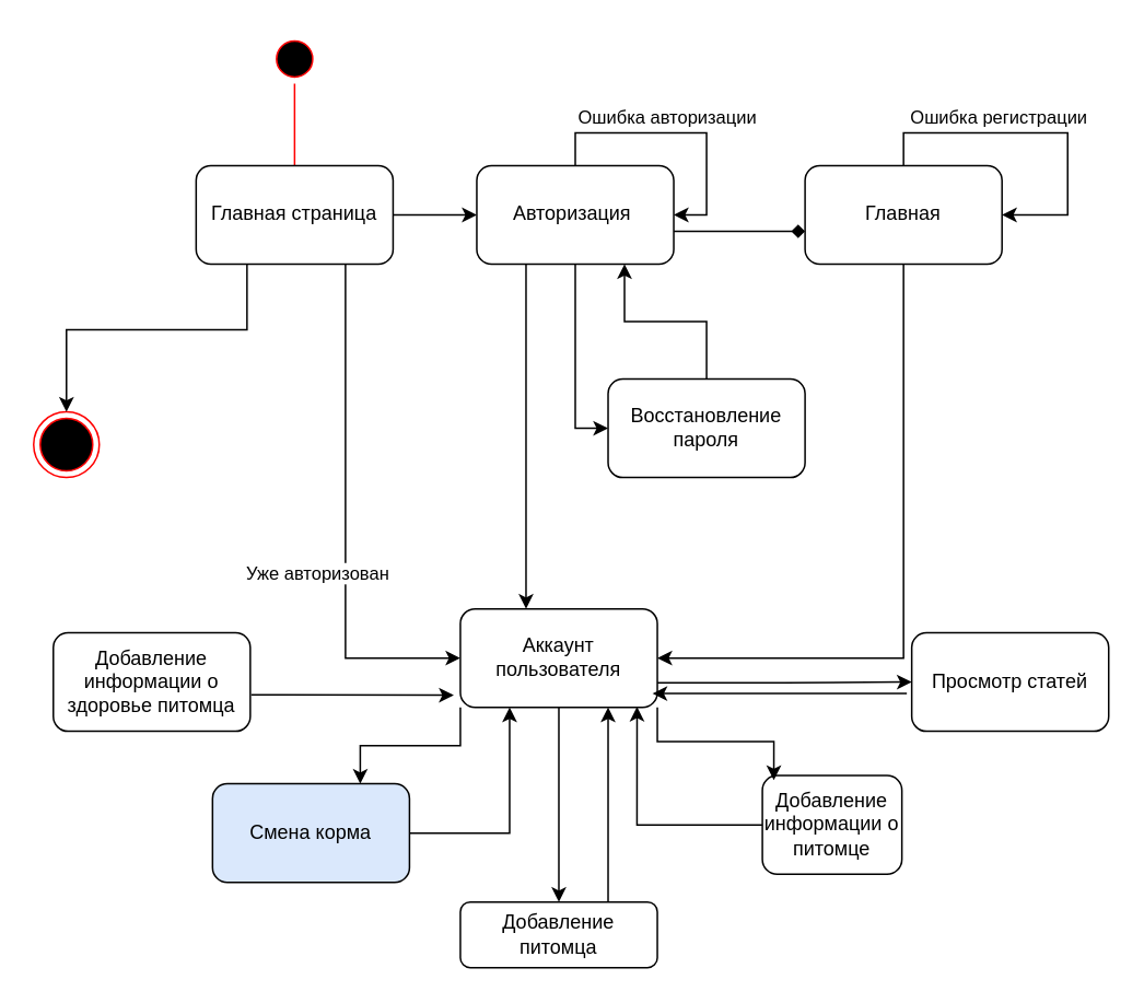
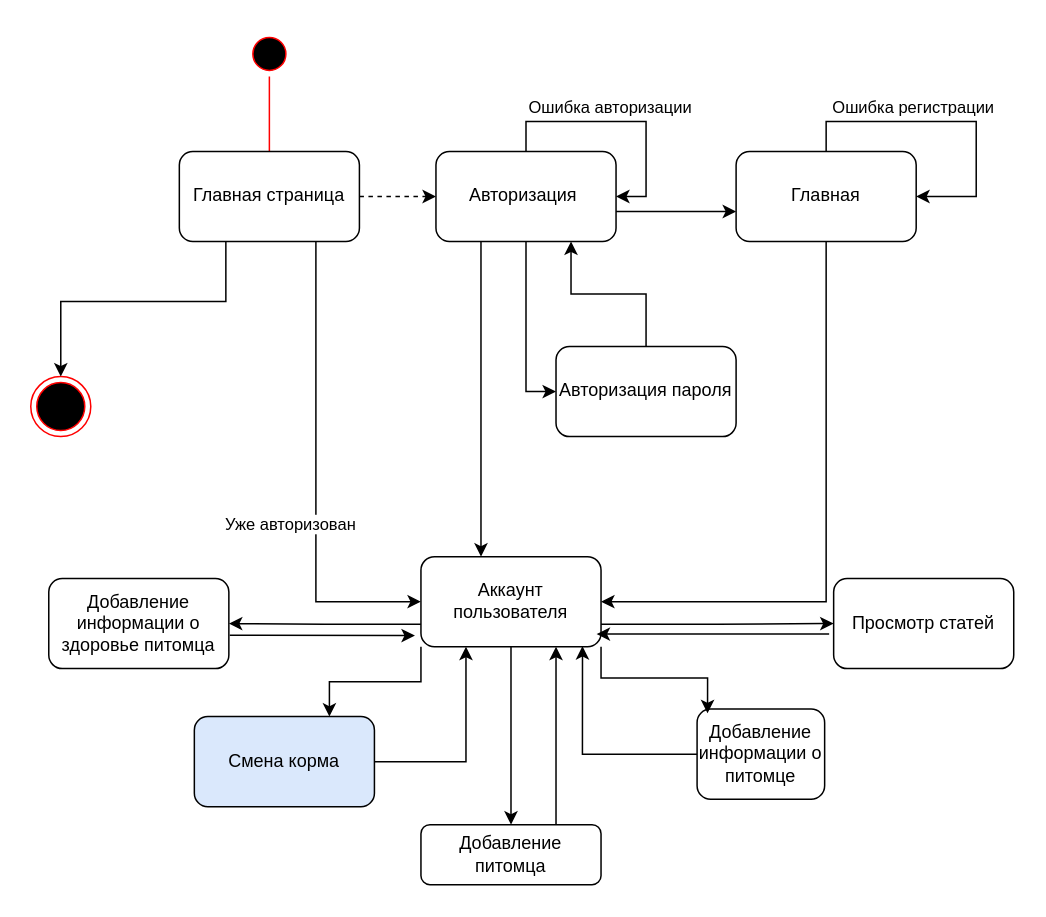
  <mxCell id="0" />
  <mxCell id="1" parent="0" />
  <mxCell id="2" value="" style="ellipse;html=1;shape=startState;fillColor=#000000;strokeColor=#ff0000;" vertex="1" parent="1"><mxGeometry x="164" y="20.4" width="30" height="30" as="geometry" /></mxCell>
  <mxCell id="3" value="" style="edgeStyle=orthogonalEdgeStyle;html=1;verticalAlign=bottom;endArrow=open;endSize=8;strokeColor=#ff0000;rounded=0;entryX=0.5;entryY=0;entryDx=0;entryDy=0;" edge="1" parent="1" source="2" target="9"><mxGeometry relative="1" as="geometry"><mxPoint x="179" y="110.4" as="targetPoint" /><Array as="points"><mxPoint x="179" y="140.4" /></Array></mxGeometry></mxCell>
  <mxCell id="4" value="" style="ellipse;html=1;shape=endState;fillColor=#000000;strokeColor=#ff0000;" vertex="1" parent="1"><mxGeometry x="20" y="250.4" width="40" height="40" as="geometry" /></mxCell>
- <mxCell id="5" style="edgeStyle=orthogonalEdgeStyle;rounded=0;orthogonalLoop=1;jettySize=auto;html=1;" edge="1" parent="1" source="9" target="18"><mxGeometry relative="1" as="geometry" /></mxCell>
+ <mxCell id="5" style="edgeStyle=orthogonalEdgeStyle;rounded=0;orthogonalLoop=1;jettySize=auto;html=1;dashed=1;" edge="1" parent="1" source="9" target="18"><mxGeometry relative="1" as="geometry" /></mxCell>
  <mxCell id="6" style="edgeStyle=orthogonalEdgeStyle;rounded=0;orthogonalLoop=1;jettySize=auto;html=1;entryX=0;entryY=0.5;entryDx=0;entryDy=0;" edge="1" parent="1" source="9" target="14"><mxGeometry relative="1" as="geometry"><Array as="points"><mxPoint x="210" y="400.4" /></Array></mxGeometry></mxCell>
  <mxCell id="7" value="Уже авторизован" style="edgeLabel;html=1;align=center;verticalAlign=middle;resizable=0;points=[];" vertex="1" connectable="0" parent="6"><mxGeometry x="0.254" y="4" relative="1" as="geometry"><mxPoint x="-22" y="-6" as="offset" /></mxGeometry></mxCell>
  <mxCell id="8" style="edgeStyle=orthogonalEdgeStyle;rounded=0;orthogonalLoop=1;jettySize=auto;html=1;entryX=0.5;entryY=0;entryDx=0;entryDy=0;" edge="1" parent="1" source="9" target="4"><mxGeometry relative="1" as="geometry"><Array as="points"><mxPoint x="150" y="200.4" /><mxPoint x="40" y="200.4" /></Array></mxGeometry></mxCell>
  <mxCell id="9" value="Главная страница" style="rounded=1;whiteSpace=wrap;html=1;" vertex="1" parent="1"><mxGeometry x="119" y="100.4" width="120" height="60" as="geometry" /></mxCell>
  <mxCell id="10" style="edgeStyle=orthogonalEdgeStyle;rounded=0;orthogonalLoop=1;jettySize=auto;html=1;exitX=1;exitY=0.75;exitDx=0;exitDy=0;" edge="1" parent="1" source="14" target="33"><mxGeometry relative="1" as="geometry" /></mxCell>
  <mxCell id="11" style="edgeStyle=orthogonalEdgeStyle;rounded=0;orthogonalLoop=1;jettySize=auto;html=1;exitX=0.5;exitY=1;exitDx=0;exitDy=0;" edge="1" parent="1" source="14" target="29"><mxGeometry relative="1" as="geometry" /></mxCell>
  <mxCell id="12" style="edgeStyle=orthogonalEdgeStyle;rounded=0;orthogonalLoop=1;jettySize=auto;html=1;exitX=0;exitY=1;exitDx=0;exitDy=0;entryX=0.75;entryY=0;entryDx=0;entryDy=0;" edge="1" parent="1" source="14" target="31"><mxGeometry relative="1" as="geometry" /></mxCell>
+ <mxCell id="13" style="edgeStyle=orthogonalEdgeStyle;rounded=0;orthogonalLoop=1;jettySize=auto;html=1;exitX=0;exitY=0.75;exitDx=0;exitDy=0;entryX=1;entryY=0.5;entryDx=0;entryDy=0;" edge="1" parent="1" source="14" target="32"><mxGeometry relative="1" as="geometry" /></mxCell>
  <mxCell id="14" value="Аккаунт пользователя" style="rounded=1;whiteSpace=wrap;html=1;" vertex="1" parent="1"><mxGeometry x="280" y="370.4" width="120" height="60" as="geometry" /></mxCell>
  <mxCell id="15" style="edgeStyle=orthogonalEdgeStyle;rounded=0;orthogonalLoop=1;jettySize=auto;html=1;" edge="1" parent="1" source="18"><mxGeometry relative="1" as="geometry"><mxPoint x="320" y="370.4" as="targetPoint" /><Array as="points"><mxPoint x="320" y="370.4" /></Array></mxGeometry></mxCell>
- <mxCell id="16" value="" style="edgeStyle=orthogonalEdgeStyle;rounded=0;orthogonalLoop=1;jettySize=auto;html=1;endArrow=diamond;" edge="1" parent="1" source="18" target="23"><mxGeometry relative="1" as="geometry"><Array as="points"><mxPoint x="450" y="140.4" /><mxPoint x="450" y="140.4" /></Array></mxGeometry></mxCell>
+ <mxCell id="16" value="" style="edgeStyle=orthogonalEdgeStyle;rounded=0;orthogonalLoop=1;jettySize=auto;html=1;" edge="1" parent="1" source="18" target="23"><mxGeometry relative="1" as="geometry"><Array as="points"><mxPoint x="450" y="140.4" /><mxPoint x="450" y="140.4" /></Array></mxGeometry></mxCell>
  <mxCell id="17" value="" style="edgeStyle=orthogonalEdgeStyle;rounded=0;orthogonalLoop=1;jettySize=auto;html=1;entryX=0;entryY=0.5;entryDx=0;entryDy=0;" edge="1" parent="1" source="18" target="27"><mxGeometry relative="1" as="geometry" /></mxCell>
  <mxCell id="18" value="Авторизация&amp;nbsp;" style="rounded=1;whiteSpace=wrap;html=1;" vertex="1" parent="1"><mxGeometry x="290" y="100.4" width="120" height="60" as="geometry" /></mxCell>
  <mxCell id="19" style="edgeStyle=orthogonalEdgeStyle;rounded=0;orthogonalLoop=1;jettySize=auto;html=1;" edge="1" parent="1" source="18"><mxGeometry relative="1" as="geometry"><mxPoint x="410" y="130.4" as="targetPoint" /><Array as="points"><mxPoint x="350" y="80.4" /><mxPoint x="430" y="80.4" /><mxPoint x="430" y="130.4" /></Array></mxGeometry></mxCell>
  <mxCell id="20" value="Ошибка авторизации" style="edgeLabel;html=1;align=center;verticalAlign=middle;resizable=0;points=[];" vertex="1" connectable="0" parent="19"><mxGeometry x="-0.114" y="-3" relative="1" as="geometry"><mxPoint y="-13" as="offset" /></mxGeometry></mxCell>
  <mxCell id="21" value="Добавление информации о питомце" style="whiteSpace=wrap;html=1;rounded=1;" vertex="1" parent="1"><mxGeometry x="464" y="472" width="85" height="60" as="geometry" /></mxCell>
  <mxCell id="22" style="edgeStyle=orthogonalEdgeStyle;rounded=0;orthogonalLoop=1;jettySize=auto;html=1;entryX=1;entryY=0.5;entryDx=0;entryDy=0;" edge="1" parent="1" source="23" target="14"><mxGeometry relative="1" as="geometry"><Array as="points"><mxPoint x="550" y="400.4" /></Array></mxGeometry></mxCell>
  <mxCell id="23" value="Главная" style="whiteSpace=wrap;html=1;rounded=1;" vertex="1" parent="1"><mxGeometry x="490" y="100.4" width="120" height="60" as="geometry" /></mxCell>
  <mxCell id="24" style="edgeStyle=orthogonalEdgeStyle;rounded=0;orthogonalLoop=1;jettySize=auto;html=1;entryX=1;entryY=0.5;entryDx=0;entryDy=0;" edge="1" parent="1" source="23" target="23"><mxGeometry relative="1" as="geometry"><Array as="points"><mxPoint x="550" y="80.4" /><mxPoint x="650" y="80.4" /><mxPoint x="650" y="130.4" /></Array></mxGeometry></mxCell>
  <mxCell id="25" value="Ошибка регистрации" style="edgeLabel;html=1;align=center;verticalAlign=middle;resizable=0;points=[];" vertex="1" connectable="0" parent="24"><mxGeometry x="-0.191" y="-2" relative="1" as="geometry"><mxPoint x="-8" y="-12" as="offset" /></mxGeometry></mxCell>
  <mxCell id="26" style="edgeStyle=orthogonalEdgeStyle;rounded=0;orthogonalLoop=1;jettySize=auto;html=1;entryX=0.75;entryY=1;entryDx=0;entryDy=0;" edge="1" parent="1" source="27" target="18"><mxGeometry relative="1" as="geometry"><Array as="points"><mxPoint x="430" y="195.4" /><mxPoint x="380" y="195.4" /></Array></mxGeometry></mxCell>
- <mxCell id="27" value="Восстановление пароля" style="whiteSpace=wrap;html=1;rounded=1;" vertex="1" parent="1"><mxGeometry x="370" y="230.4" width="120" height="60" as="geometry" /></mxCell>
+ <mxCell id="27" value="Авторизация пароля" style="whiteSpace=wrap;html=1;rounded=1;" vertex="1" parent="1"><mxGeometry x="370" y="230.4" width="120" height="60" as="geometry" /></mxCell>
  <mxCell id="28" style="edgeStyle=orthogonalEdgeStyle;rounded=0;orthogonalLoop=1;jettySize=auto;html=1;exitX=0.75;exitY=0;exitDx=0;exitDy=0;entryX=0.75;entryY=1;entryDx=0;entryDy=0;" edge="1" parent="1" source="29" target="14"><mxGeometry relative="1" as="geometry" /></mxCell>
  <mxCell id="29" value="Добавление питомца" style="whiteSpace=wrap;html=1;rounded=1;" vertex="1" parent="1"><mxGeometry x="280" y="549" width="120" height="40" as="geometry" /></mxCell>
  <mxCell id="30" style="edgeStyle=orthogonalEdgeStyle;rounded=0;orthogonalLoop=1;jettySize=auto;html=1;exitX=1;exitY=0.5;exitDx=0;exitDy=0;entryX=0.25;entryY=1;entryDx=0;entryDy=0;" edge="1" parent="1" source="31" target="14"><mxGeometry relative="1" as="geometry" /></mxCell>
  <mxCell id="31" value="Смена корма" style="rounded=1;whiteSpace=wrap;html=1;fillColor=#dae8fc;" vertex="1" parent="1"><mxGeometry x="129" y="477" width="120" height="60" as="geometry" /></mxCell>
  <mxCell id="32" value="Добавление информации о здоровье питомца" style="rounded=1;whiteSpace=wrap;html=1;" vertex="1" parent="1"><mxGeometry x="32" y="385" width="120" height="60" as="geometry" /></mxCell>
  <mxCell id="33" value="Просмотр статей" style="rounded=1;whiteSpace=wrap;html=1;" vertex="1" parent="1"><mxGeometry x="555" y="385" width="120" height="60" as="geometry" /></mxCell>
  <mxCell id="34" style="edgeStyle=orthogonalEdgeStyle;rounded=0;orthogonalLoop=1;jettySize=auto;html=1;exitX=1;exitY=1;exitDx=0;exitDy=0;entryX=0.082;entryY=0.047;entryDx=0;entryDy=0;entryPerimeter=0;" edge="1" parent="1" source="14" target="21"><mxGeometry relative="1" as="geometry" /></mxCell>
  <mxCell id="35" style="edgeStyle=orthogonalEdgeStyle;rounded=0;orthogonalLoop=1;jettySize=auto;html=1;entryX=0.897;entryY=0.993;entryDx=0;entryDy=0;entryPerimeter=0;" edge="1" parent="1" source="21" target="14"><mxGeometry relative="1" as="geometry" /></mxCell>
  <mxCell id="36" value="" style="endArrow=classic;html=1;rounded=0;exitX=1.005;exitY=0.63;exitDx=0;exitDy=0;exitPerimeter=0;" edge="1" parent="1" source="32"><mxGeometry width="50" height="50" relative="1" as="geometry"><mxPoint x="318" y="450" as="sourcePoint" /><mxPoint x="276" y="423" as="targetPoint" /></mxGeometry></mxCell>
  <mxCell id="37" value="" style="endArrow=classic;html=1;rounded=0;" edge="1" parent="1"><mxGeometry width="50" height="50" relative="1" as="geometry"><mxPoint x="552" y="422" as="sourcePoint" /><mxPoint x="397" y="422" as="targetPoint" /></mxGeometry></mxCell>
